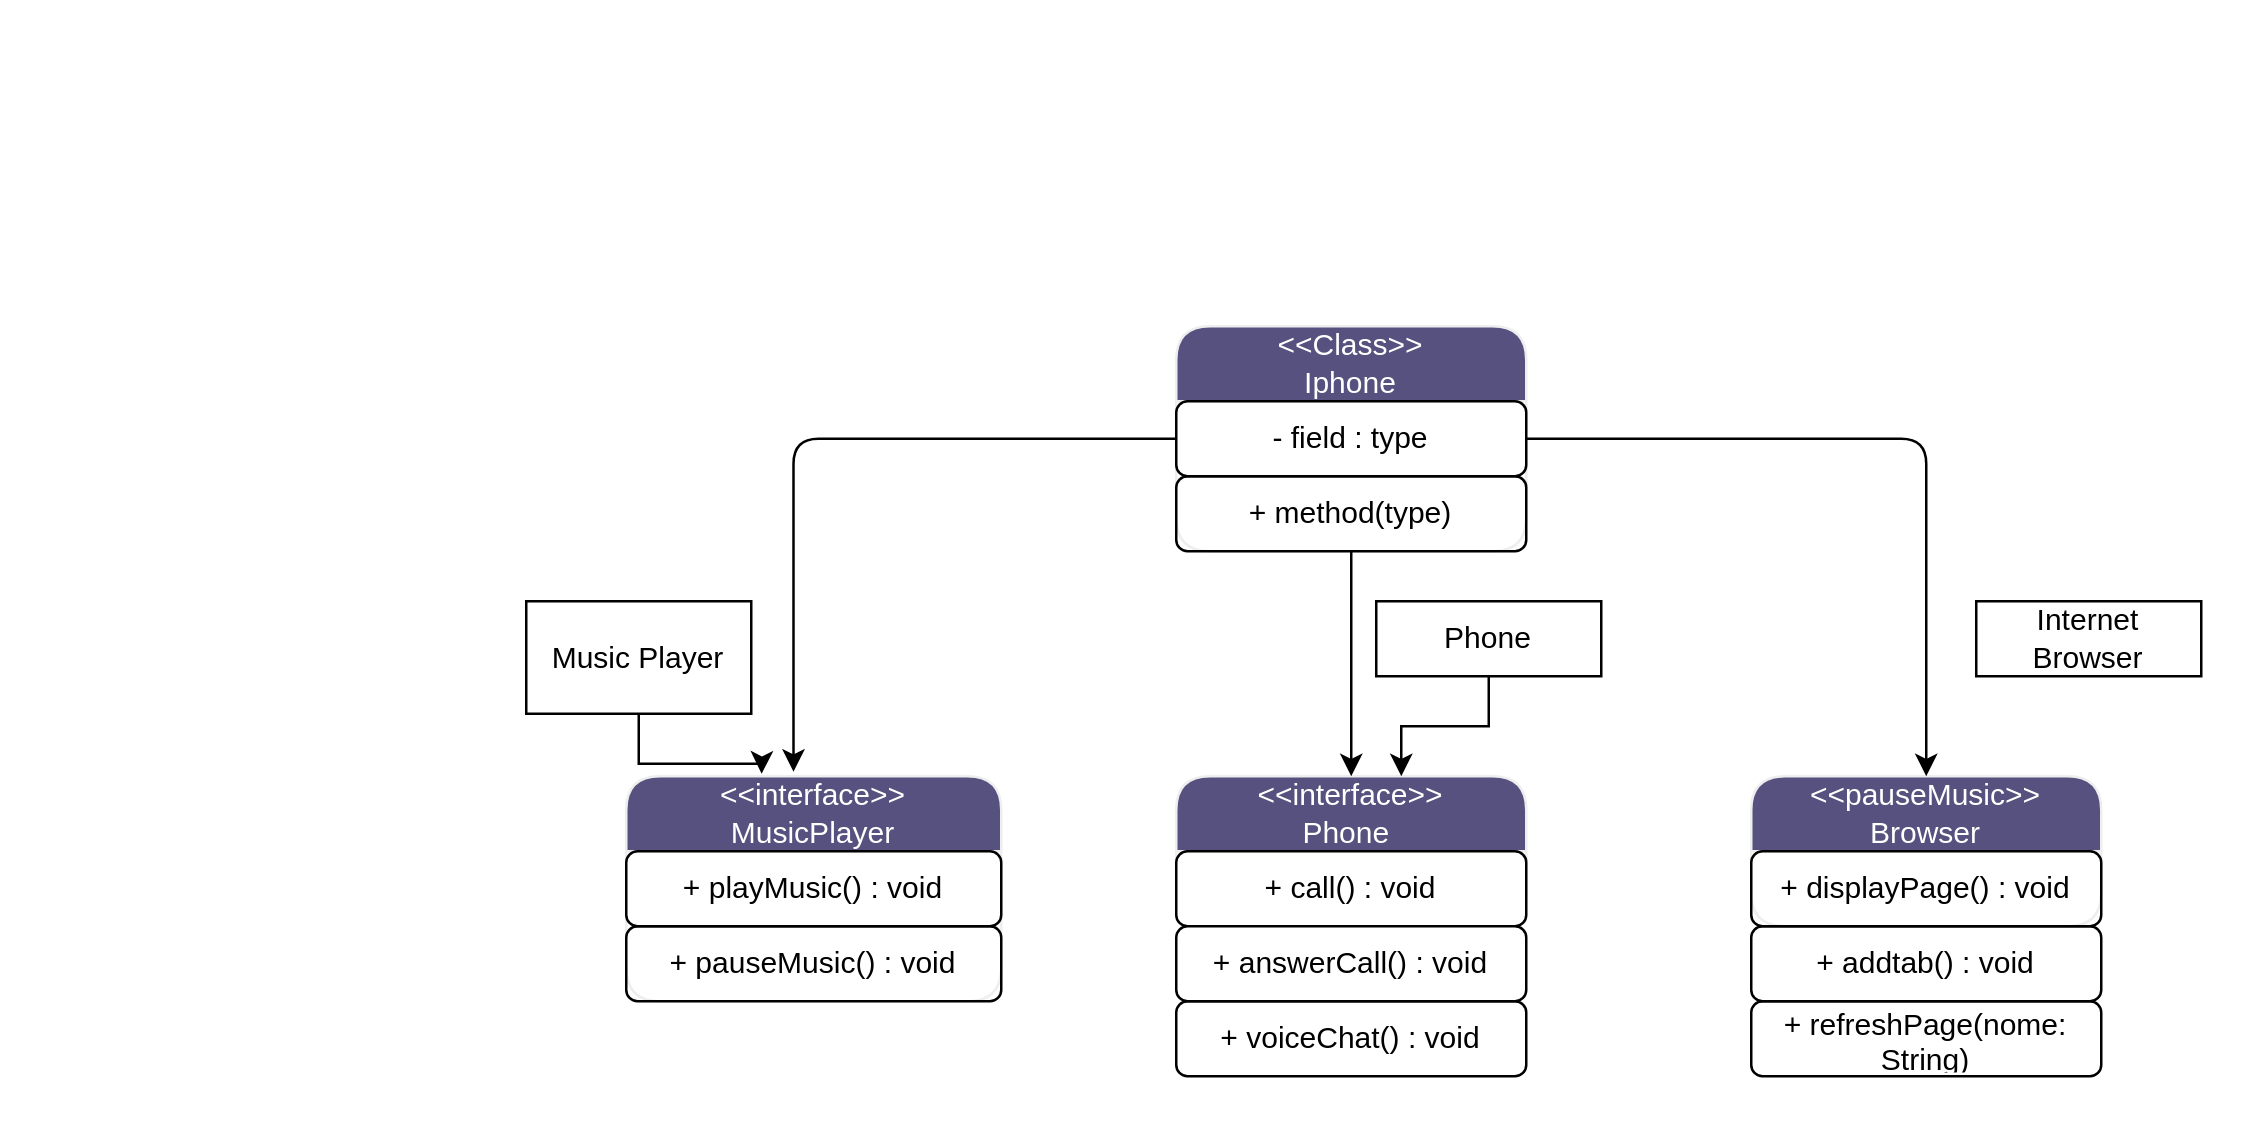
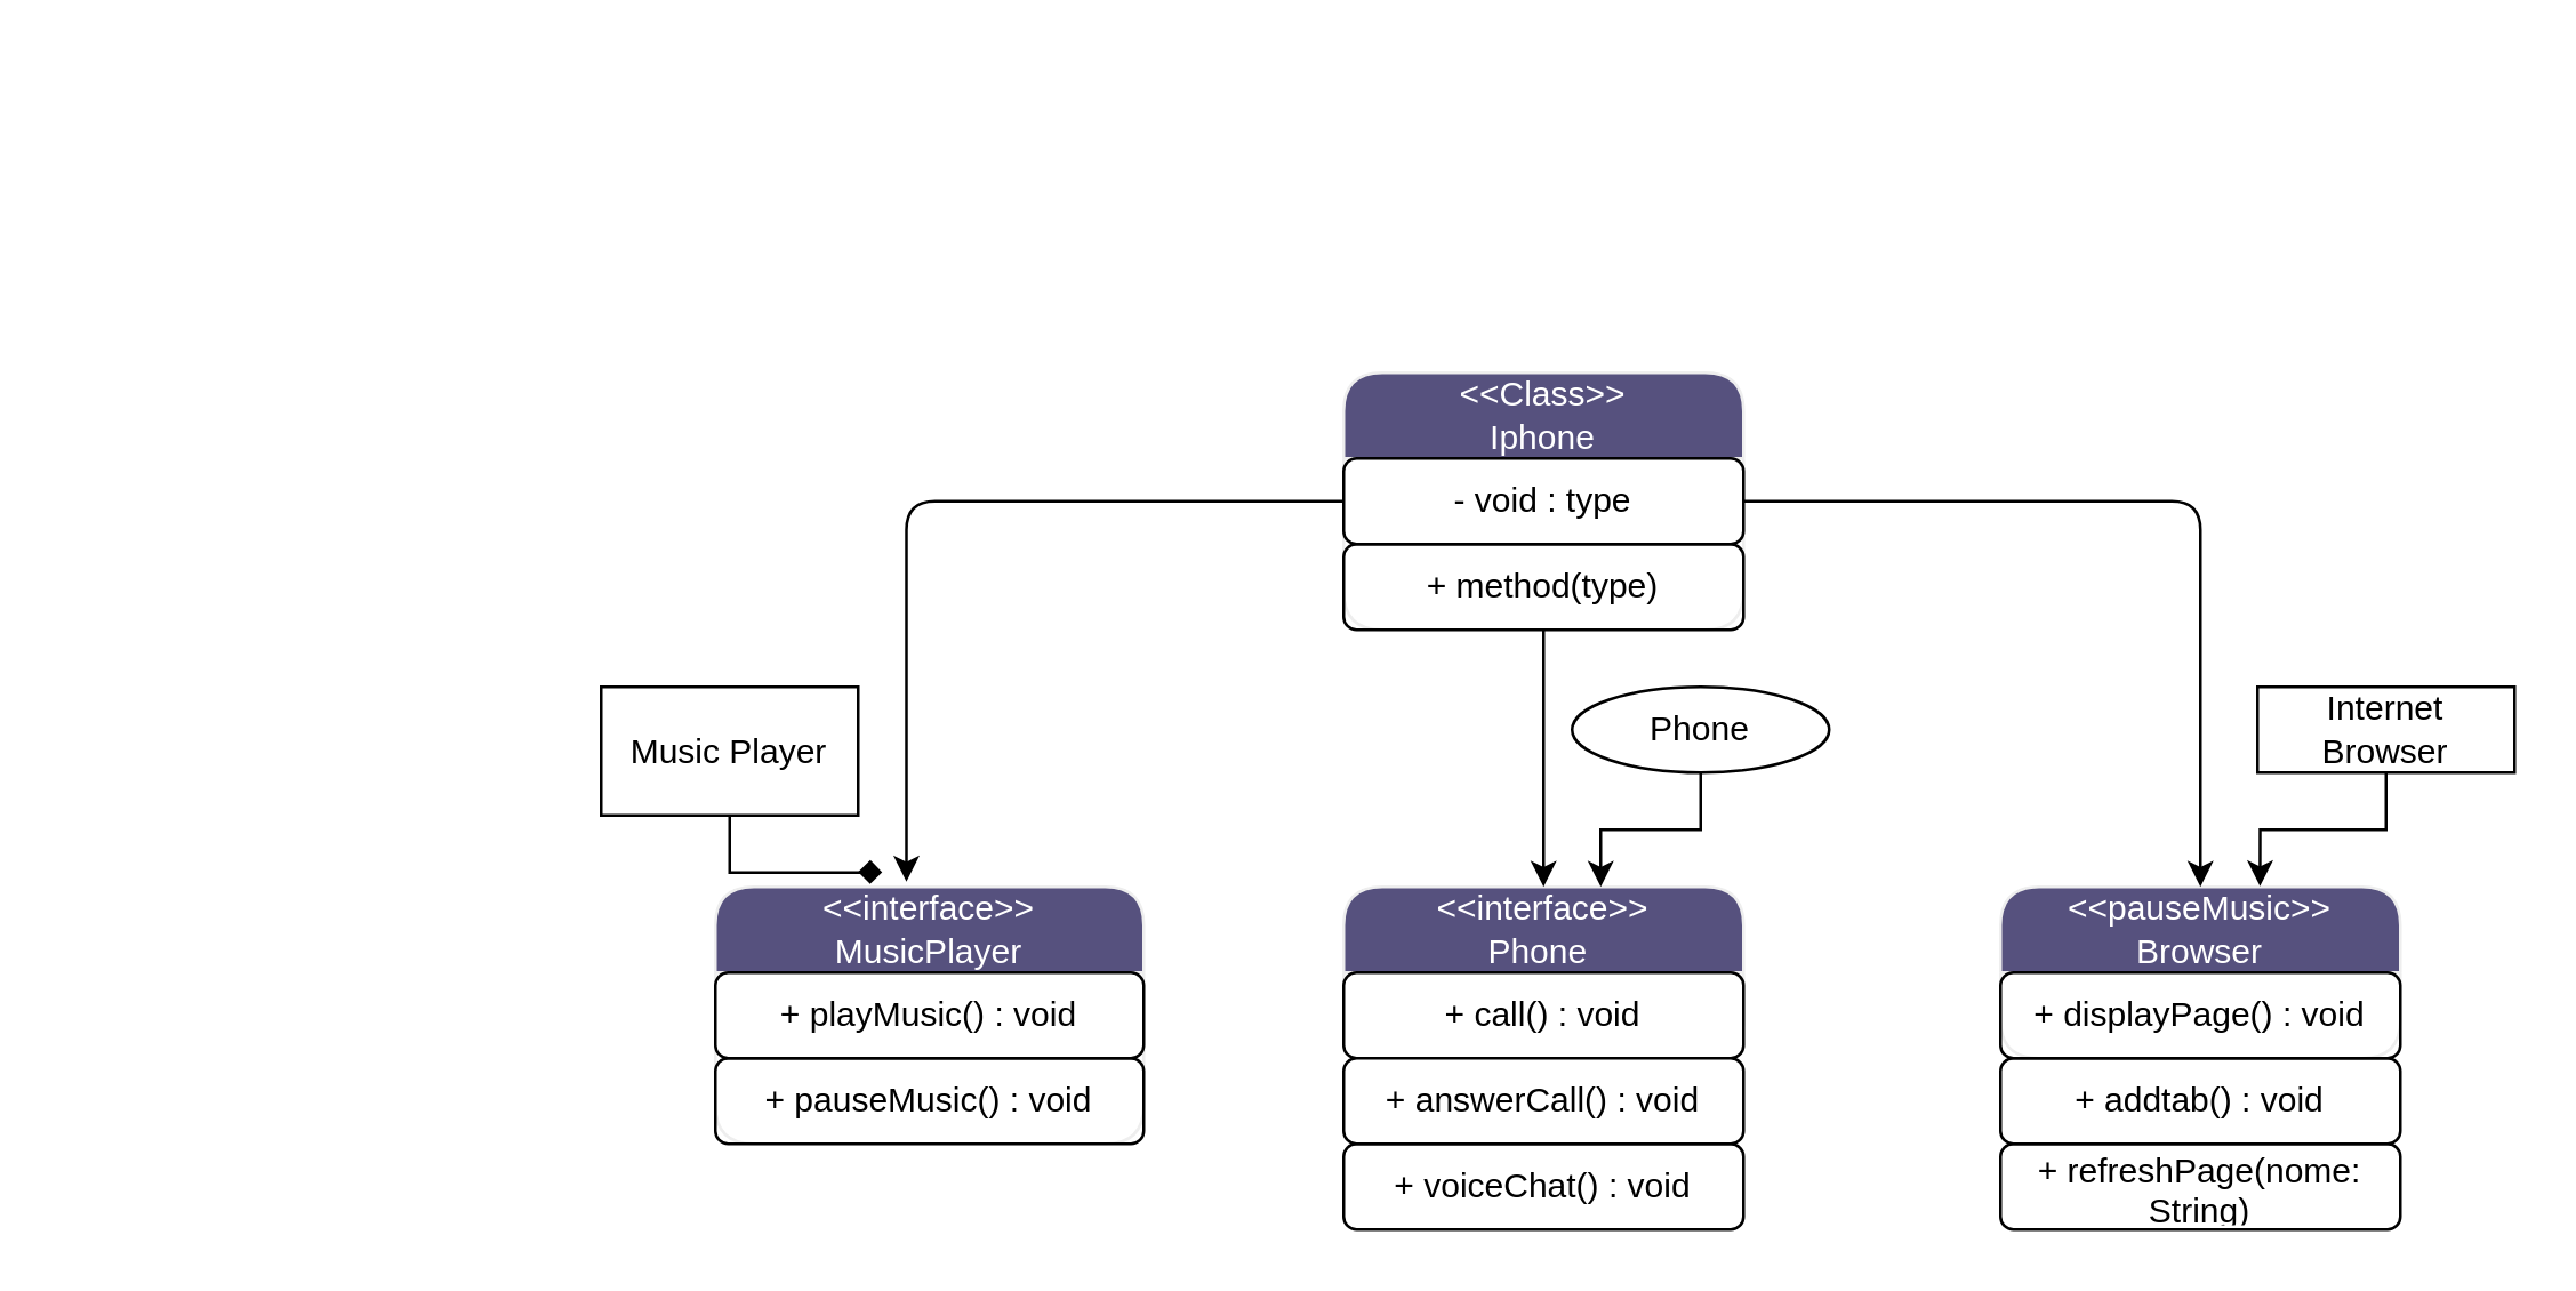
  <mxCell id="0" />
  <mxCell id="1" parent="0" />
  <mxCell id="2" value="" style="shape=tableRow;horizontal=0;startSize=0;swimlaneHead=0;swimlaneBody=0;fillColor=none;collapsible=0;dropTarget=0;points=[[0,0.5],[1,0.5]];portConstraint=eastwest;top=0;left=0;right=0;bottom=0;" parent="1" vertex="1"><mxGeometry x="30" y="20" width="240" height="30" as="geometry" /></mxCell>
  <mxCell id="3" value="" style="shape=partialRectangle;connectable=0;fillColor=none;top=0;left=0;bottom=0;right=0;editable=1;overflow=hidden;whiteSpace=wrap;html=1;" parent="2" vertex="1"><mxGeometry x="-10" width="30" height="30" as="geometry"><mxRectangle width="30" height="30" as="alternateBounds" /></mxGeometry></mxCell>
  <mxCell id="4" value="&amp;lt;&amp;lt;pauseMusic&amp;gt;&amp;gt;&lt;br style=&quot;border-color: var(--border-color);&quot;&gt;Browser" style="swimlane;fontStyle=0;childLayout=stackLayout;horizontal=1;startSize=30;horizontalStack=0;resizeParent=1;resizeParentMax=0;resizeLast=0;collapsible=1;marginBottom=0;whiteSpace=wrap;html=1;rounded=1;labelBackgroundColor=none;fillColor=#56517E;strokeColor=#EEEEEE;fontColor=#FFFFFF;" parent="1" vertex="1"><mxGeometry x="700" y="310" width="140" height="60" as="geometry" /></mxCell>
  <mxCell id="5" value="&lt;font color=&quot;#000000&quot;&gt;+ displayPage() : void&lt;/font&gt;" style="text;strokeColor=default;fillColor=none;align=center;verticalAlign=middle;spacingLeft=4;spacingRight=4;overflow=hidden;points=[[0,0.5],[1,0.5]];portConstraint=eastwest;rotatable=0;whiteSpace=wrap;html=1;rounded=1;labelBackgroundColor=none;fontColor=#FFFFFF;" vertex="1" parent="4"><mxGeometry y="30" width="140" height="30" as="geometry" /></mxCell>
  <mxCell id="6" value="&amp;lt;&amp;lt;interface&amp;gt;&amp;gt;&lt;br style=&quot;border-color: var(--border-color);&quot;&gt;Phone&amp;nbsp;" style="swimlane;fontStyle=0;childLayout=stackLayout;horizontal=1;startSize=30;horizontalStack=0;resizeParent=1;resizeParentMax=0;resizeLast=0;collapsible=1;marginBottom=0;whiteSpace=wrap;html=1;rounded=1;labelBackgroundColor=none;fillColor=#56517E;strokeColor=#EEEEEE;fontColor=#FFFFFF;" parent="1" vertex="1"><mxGeometry x="470" y="310" width="140" height="60" as="geometry" /></mxCell>
  <mxCell id="7" value="&lt;font color=&quot;#000000&quot;&gt;+ call() : void&lt;/font&gt;" style="text;strokeColor=default;fillColor=default;align=center;verticalAlign=middle;spacingLeft=4;spacingRight=4;overflow=hidden;points=[[0,0.5],[1,0.5]];portConstraint=eastwest;rotatable=0;whiteSpace=wrap;html=1;rounded=1;labelBackgroundColor=none;fontColor=#FFFFFF;" parent="6" vertex="1"><mxGeometry y="30" width="140" height="30" as="geometry" /></mxCell>
  <mxCell id="8" value="&amp;lt;&amp;lt;interface&amp;gt;&amp;gt;&lt;br style=&quot;border-color: var(--border-color);&quot;&gt;MusicPlayer" style="swimlane;fontStyle=0;childLayout=stackLayout;horizontal=1;startSize=30;horizontalStack=0;resizeParent=1;resizeParentMax=0;resizeLast=0;collapsible=1;marginBottom=0;whiteSpace=wrap;html=1;rounded=1;labelBackgroundColor=none;fillColor=#56517E;strokeColor=#EEEEEE;fontColor=#FFFFFF;" parent="1" vertex="1"><mxGeometry x="250" y="310" width="150" height="90" as="geometry" /></mxCell>
  <mxCell id="9" value="&lt;font color=&quot;#000000&quot;&gt;+ playMusic() : void&lt;/font&gt;" style="text;strokeColor=default;fillColor=none;align=center;verticalAlign=middle;spacingLeft=4;spacingRight=4;overflow=hidden;points=[[0,0.5],[1,0.5]];portConstraint=eastwest;rotatable=0;whiteSpace=wrap;html=1;rounded=1;labelBackgroundColor=none;fontColor=#FFFFFF;" parent="8" vertex="1"><mxGeometry y="30" width="150" height="30" as="geometry" /></mxCell>
  <mxCell id="10" value="&lt;font color=&quot;#000000&quot;&gt;+ pauseMusic() : void&lt;/font&gt;" style="text;strokeColor=default;fillColor=none;align=center;verticalAlign=middle;spacingLeft=4;spacingRight=4;overflow=hidden;points=[[0,0.5],[1,0.5]];portConstraint=eastwest;rotatable=0;whiteSpace=wrap;html=1;rounded=1;labelBackgroundColor=none;fontColor=#FFFFFF;" parent="8" vertex="1"><mxGeometry y="60" width="150" height="30" as="geometry" /></mxCell>
  <mxCell id="11" value="&amp;lt;&amp;lt;Class&amp;gt;&amp;gt;&lt;br&gt;Iphone" style="swimlane;fontStyle=0;childLayout=stackLayout;horizontal=1;startSize=30;horizontalStack=0;resizeParent=1;resizeParentMax=0;resizeLast=0;collapsible=1;marginBottom=0;whiteSpace=wrap;html=1;rounded=1;labelBackgroundColor=none;fillColor=#56517E;strokeColor=#EEEEEE;fontColor=#FFFFFF;" parent="1" vertex="1"><mxGeometry x="470" y="130" width="140" height="90" as="geometry" /></mxCell>
- <mxCell id="12" value="&lt;font color=&quot;#000000&quot;&gt;- field : type&lt;/font&gt;" style="text;strokeColor=default;fillColor=none;align=center;verticalAlign=middle;spacingLeft=4;spacingRight=4;overflow=hidden;points=[[0,0.5],[1,0.5]];portConstraint=eastwest;rotatable=0;whiteSpace=wrap;html=1;rounded=1;labelBackgroundColor=none;fontColor=#FFFFFF;" parent="11" vertex="1"><mxGeometry y="30" width="140" height="30" as="geometry" /></mxCell>
+ <mxCell id="12" value="&lt;font color=&quot;#000000&quot;&gt;- void : type&lt;/font&gt;" style="text;strokeColor=default;fillColor=none;align=center;verticalAlign=middle;spacingLeft=4;spacingRight=4;overflow=hidden;points=[[0,0.5],[1,0.5]];portConstraint=eastwest;rotatable=0;whiteSpace=wrap;html=1;rounded=1;labelBackgroundColor=none;fontColor=#FFFFFF;" parent="11" vertex="1"><mxGeometry y="30" width="140" height="30" as="geometry" /></mxCell>
  <mxCell id="13" value="&lt;font color=&quot;#000000&quot;&gt;+ method(type)&lt;/font&gt;" style="text;strokeColor=default;fillColor=none;align=center;verticalAlign=middle;spacingLeft=4;spacingRight=4;overflow=hidden;points=[[0,0.5],[1,0.5]];portConstraint=eastwest;rotatable=0;whiteSpace=wrap;html=1;rounded=1;labelBackgroundColor=none;fontColor=#FFFFFF;" parent="11" vertex="1"><mxGeometry y="60" width="140" height="30" as="geometry" /></mxCell>
  <mxCell id="14" value="&lt;font color=&quot;#000000&quot;&gt;+ refreshPage(nome: String)&lt;/font&gt;" style="text;strokeColor=default;fillColor=none;align=center;verticalAlign=middle;spacingLeft=4;spacingRight=4;overflow=hidden;points=[[0,0.5],[1,0.5]];portConstraint=eastwest;rotatable=0;whiteSpace=wrap;html=1;rounded=1;labelBackgroundColor=none;fontColor=#FFFFFF;" vertex="1" parent="1"><mxGeometry x="700" y="400" width="140" height="30" as="geometry" /></mxCell>
  <mxCell id="15" value="&lt;font color=&quot;#000000&quot;&gt;+ addtab() : void&lt;/font&gt;" style="text;strokeColor=default;fillColor=none;align=center;verticalAlign=middle;spacingLeft=4;spacingRight=4;overflow=hidden;points=[[0,0.5],[1,0.5]];portConstraint=eastwest;rotatable=0;whiteSpace=wrap;html=1;rounded=1;labelBackgroundColor=none;fontColor=#FFFFFF;" vertex="1" parent="1"><mxGeometry x="700" y="370" width="140" height="30" as="geometry" /></mxCell>
  <mxCell id="16" value="&lt;font color=&quot;#000000&quot;&gt;+ voiceChat() : void&lt;/font&gt;" style="text;strokeColor=default;fillColor=default;align=center;verticalAlign=middle;spacingLeft=4;spacingRight=4;overflow=hidden;points=[[0,0.5],[1,0.5]];portConstraint=eastwest;rotatable=0;whiteSpace=wrap;html=1;rounded=1;labelBackgroundColor=none;fontColor=#FFFFFF;" vertex="1" parent="1"><mxGeometry x="470" y="400" width="140" height="30" as="geometry" /></mxCell>
  <mxCell id="17" value="&lt;font color=&quot;#000000&quot;&gt;+ answerCall() : void&lt;/font&gt;" style="text;strokeColor=default;fillColor=default;align=center;verticalAlign=middle;spacingLeft=4;spacingRight=4;overflow=hidden;points=[[0,0.5],[1,0.5]];portConstraint=eastwest;rotatable=0;whiteSpace=wrap;html=1;rounded=1;labelBackgroundColor=none;fontColor=#FFFFFF;" vertex="1" parent="1"><mxGeometry x="470" y="370" width="140" height="30" as="geometry" /></mxCell>
  <mxCell id="18" value="" style="endArrow=classic;html=1;rounded=0;entryX=0.5;entryY=0;entryDx=0;entryDy=0;" edge="1" parent="1" source="13" target="6"><mxGeometry width="50" height="50" relative="1" as="geometry"><mxPoint x="470" y="460" as="sourcePoint" /><mxPoint x="520" y="410" as="targetPoint" /></mxGeometry></mxCell>
  <mxCell id="19" style="edgeStyle=orthogonalEdgeStyle;rounded=1;orthogonalLoop=1;jettySize=auto;html=1;exitX=0;exitY=0.5;exitDx=0;exitDy=0;entryX=0.446;entryY=-0.02;entryDx=0;entryDy=0;entryPerimeter=0;" edge="1" parent="1" source="12" target="8"><mxGeometry relative="1" as="geometry" /></mxCell>
  <mxCell id="20" style="edgeStyle=orthogonalEdgeStyle;rounded=1;orthogonalLoop=1;jettySize=auto;html=1;exitX=1;exitY=0.5;exitDx=0;exitDy=0;entryX=0.5;entryY=0;entryDx=0;entryDy=0;" edge="1" parent="1" source="12" target="4"><mxGeometry relative="1" as="geometry" /></mxCell>
  <mxCell id="21" value="Music Player" style="html=1;whiteSpace=wrap;" vertex="1" parent="1"><mxGeometry x="210" y="240" width="90" height="45" as="geometry" /></mxCell>
- <mxCell id="22" style="edgeStyle=orthogonalEdgeStyle;rounded=0;orthogonalLoop=1;jettySize=auto;html=1;entryX=0.361;entryY=-0.011;entryDx=0;entryDy=0;entryPerimeter=0;" edge="1" parent="1" source="21" target="8"><mxGeometry relative="1" as="geometry" /></mxCell>
- <mxCell id="23" value="Phone" style="html=1;whiteSpace=wrap;" vertex="1" parent="1"><mxGeometry x="550" y="240" width="90" height="30" as="geometry" /></mxCell>
+ <mxCell id="22" style="edgeStyle=orthogonalEdgeStyle;rounded=0;orthogonalLoop=1;jettySize=auto;html=1;entryX=0.361;entryY=-0.011;entryDx=0;entryDy=0;entryPerimeter=0;endArrow=diamond;" edge="1" parent="1" source="21" target="8"><mxGeometry relative="1" as="geometry" /></mxCell>
+ <mxCell id="23" value="Phone" style="ellipse;html=1;whiteSpace=wrap;" vertex="1" parent="1"><mxGeometry x="550" y="240" width="90" height="30" as="geometry" /></mxCell>
  <mxCell id="24" style="edgeStyle=orthogonalEdgeStyle;rounded=0;orthogonalLoop=1;jettySize=auto;html=1;entryX=0.643;entryY=0;entryDx=0;entryDy=0;entryPerimeter=0;" edge="1" parent="1" source="23" target="6"><mxGeometry relative="1" as="geometry" /></mxCell>
  <mxCell id="25" value="Internet Browser" style="html=1;whiteSpace=wrap;" vertex="1" parent="1"><mxGeometry x="790" y="240" width="90" height="30" as="geometry" /></mxCell>
+ <mxCell id="26" style="edgeStyle=orthogonalEdgeStyle;rounded=0;orthogonalLoop=1;jettySize=auto;html=1;entryX=0.649;entryY=-0.003;entryDx=0;entryDy=0;entryPerimeter=0;" edge="1" parent="1" source="25" target="4"><mxGeometry relative="1" as="geometry" /></mxCell>
